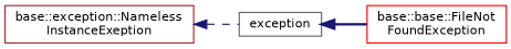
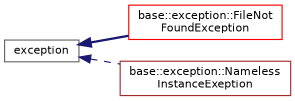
  digraph {
    rankdir=LR
    node [fillcolor=white fontname=Helvetica fontsize=10 shape=record style=filled]
    edge [color=midnightblue dir=back fontname=Helvetica fontsize=10 labelfontname=Helvetica labelfontsize=10]
    n1 [color=gray40 height=0.2 label=exception width=0.4]
-   n2 [color=red height=0.2 label="base::base::FileNot\lFoundException" width=0.4]
+   n2 [color=red height=0.2 label="base::exception::FileNot\lFoundException" width=0.4]
    n3 [color=brown height=0.2 label="base::exception::Nameless\lInstanceExeption" width=0.4]
    n1 -> n2 [style=bold]
-   n3 -> n1 [style=dashed]
+   n1 -> n3 [style=dashed]
  }
